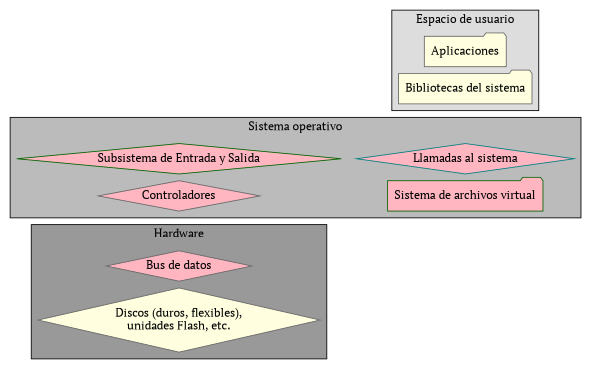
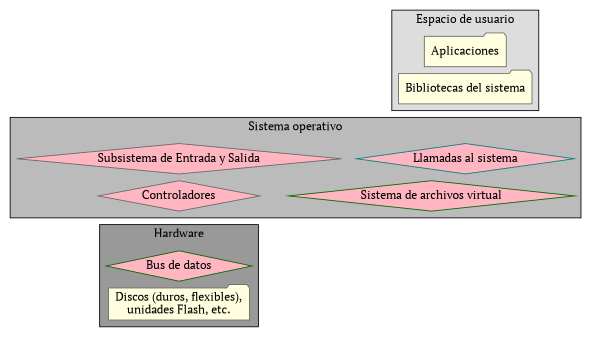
  graph {
    fontname="PT Serif"
    ranksep=0.1
    node [color=gray40 fillcolor=lightpink fontname="PT Serif" shape=diamond style=filled]
    edge [fontname="PT Serif" style=invis]
    n1 [fillcolor=lightyellow label=Aplicaciones shape=folder]
    n2 [fillcolor=lightyellow label="Bibliotecas del sistema" shape=folder]
    n3 [color=teal label="Llamadas al sistema"]
-   n4 [color=darkgreen label="Sistema de archivos virtual" shape=folder]
-   n5 [color=darkgreen label="Subsistema de Entrada y Salida"]
+   n4 [color=darkgreen label="Sistema de archivos virtual"]
+   n5 [label="Subsistema de Entrada y Salida"]
    n6 [label=Controladores]
-   n7 [label="Bus de datos"]
-   n8 [fillcolor=lightyellow label="Discos (duros, flexibles),\nunidades Flash, etc."]
+   n7 [color=darkgreen label="Bus de datos"]
+   n8 [fillcolor=lightyellow label="Discos (duros, flexibles),\nunidades Flash, etc." shape=folder]
    subgraph cluster_1 {
      bgcolor="#dddddd"
      label="Espacio de usuario"
      n1
      n2
    }
    subgraph cluster_2 {
      bgcolor="#bbbbbb"
      label="Sistema operativo"
      n3
      n4
      n5
      n6
    }
    subgraph cluster_3 {
      bgcolor="#999999"
      label=Hardware
      n7
      n8
    }
    n1 -- n2
    n2 -- n3
    n3 -- n4
    n5 -- n6
    n6 -- n7
    n7 -- n8
  }
